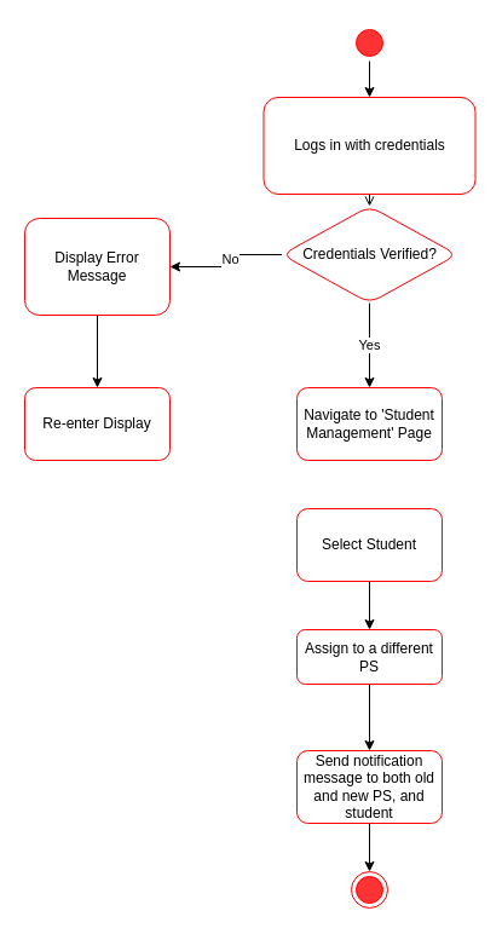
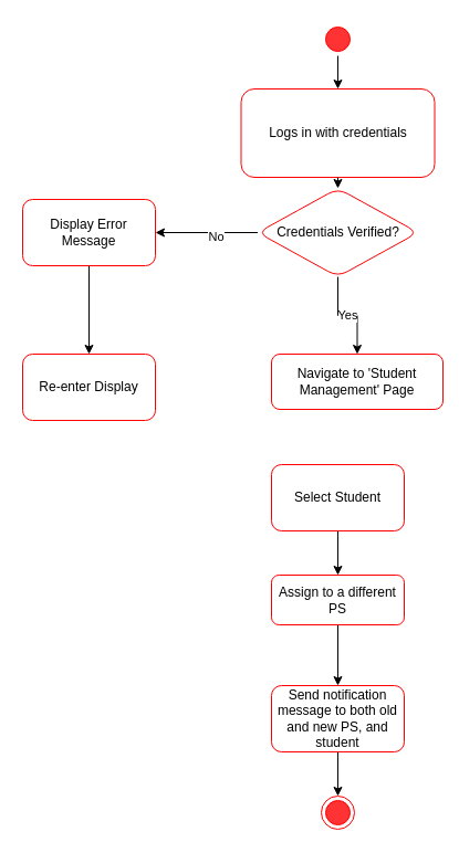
  <mxCell id="0" />
  <mxCell id="1" parent="0" />
  <mxCell id="2" value="" style="edgeStyle=orthogonalEdgeStyle;rounded=0;orthogonalLoop=1;jettySize=auto;html=1;exitX=0.5;exitY=1;exitDx=0;exitDy=0;" parent="1" source="12" target="3" edge="1"><mxGeometry relative="1" as="geometry"><mxPoint x="305" y="40" as="sourcePoint" /></mxGeometry></mxCell>
  <mxCell id="3" value="Logs in with credentials" style="rounded=1;whiteSpace=wrap;html=1;fillColor=#FFFFFF;strokeColor=#ff0000;" parent="1" vertex="1"><mxGeometry x="217.5" y="80" width="175" height="80" as="geometry" /></mxCell>
  <mxCell id="4" style="edgeStyle=orthogonalEdgeStyle;rounded=0;orthogonalLoop=1;jettySize=auto;html=1;exitX=0;exitY=0.5;exitDx=0;exitDy=0;entryX=1;entryY=0.5;entryDx=0;entryDy=0;" parent="1" source="7" target="9" edge="1"><mxGeometry relative="1" as="geometry" /></mxCell>
  <mxCell id="5" value="No" style="edgeLabel;html=1;align=center;verticalAlign=middle;resizable=0;points=[];" parent="4" vertex="1" connectable="0"><mxGeometry x="-0.168" y="3" relative="1" as="geometry"><mxPoint as="offset" /></mxGeometry></mxCell>
  <mxCell id="6" value="Yes" style="edgeStyle=orthogonalEdgeStyle;rounded=0;orthogonalLoop=1;jettySize=auto;html=1;entryX=0.5;entryY=0;entryDx=0;entryDy=0;" parent="1" source="7" target="13" edge="1"><mxGeometry relative="1" as="geometry"><mxPoint x="305" y="320" as="targetPoint" /></mxGeometry></mxCell>
  <mxCell id="7" value="Credentials Verified?" style="rhombus;whiteSpace=wrap;html=1;fillColor=#FFFFFF;strokeColor=#ff0000;rounded=1;" parent="1" vertex="1"><mxGeometry x="232.5" y="170" width="145" height="80" as="geometry" /></mxCell>
  <mxCell id="8" style="edgeStyle=orthogonalEdgeStyle;rounded=0;orthogonalLoop=1;jettySize=auto;html=1;entryX=0.5;entryY=0;entryDx=0;entryDy=0;" parent="1" source="9" target="10" edge="1"><mxGeometry relative="1" as="geometry" /></mxCell>
- <mxCell id="9" value="Display Error Message" style="whiteSpace=wrap;html=1;fillColor=#FFFFFF;strokeColor=#ff0000;rounded=1;" parent="1" vertex="1"><mxGeometry x="20" y="180" width="120" height="80" as="geometry" /></mxCell>
+ <mxCell id="9" value="Display Error Message" style="whiteSpace=wrap;html=1;fillColor=#FFFFFF;strokeColor=#ff0000;rounded=1;" parent="1" vertex="1"><mxGeometry x="20" y="180" width="120" height="60" as="geometry" /></mxCell>
  <mxCell id="10" value="Re-enter Display" style="whiteSpace=wrap;html=1;fillColor=#FFFFFF;strokeColor=#ff0000;rounded=1;" parent="1" vertex="1"><mxGeometry x="20" y="320" width="120" height="60" as="geometry" /></mxCell>
- <mxCell id="11" value="" style="edgeStyle=orthogonalEdgeStyle;rounded=0;orthogonalLoop=1;jettySize=auto;html=1;exitX=0.5;exitY=1;exitDx=0;exitDy=0;entryX=0.5;entryY=0;entryDx=0;entryDy=0;endArrow=open;" parent="1" source="3" target="7" edge="1"><mxGeometry relative="1" as="geometry"><mxPoint x="392.5" y="170" as="sourcePoint" /><mxPoint x="392.5" y="210" as="targetPoint" /></mxGeometry></mxCell>
+ <mxCell id="11" value="" style="edgeStyle=orthogonalEdgeStyle;rounded=0;orthogonalLoop=1;jettySize=auto;html=1;exitX=0.5;exitY=1;exitDx=0;exitDy=0;entryX=0.5;entryY=0;entryDx=0;entryDy=0;" parent="1" source="3" target="7" edge="1"><mxGeometry relative="1" as="geometry"><mxPoint x="392.5" y="170" as="sourcePoint" /><mxPoint x="392.5" y="210" as="targetPoint" /></mxGeometry></mxCell>
  <mxCell id="12" value="" style="ellipse;html=1;shape=startState;fillColor=#FF3333;strokeColor=#ff0000;" parent="1" vertex="1"><mxGeometry x="290" y="20" width="30" height="30" as="geometry" /></mxCell>
- <mxCell id="13" value="Navigate to 'Student Management' Page" style="whiteSpace=wrap;html=1;fillColor=#FFFFFF;strokeColor=#ff0000;rounded=1;" parent="1" vertex="1"><mxGeometry x="245" y="320" width="120" height="60" as="geometry" /></mxCell>
+ <mxCell id="13" value="Navigate to 'Student Management' Page" style="whiteSpace=wrap;html=1;fillColor=#FFFFFF;strokeColor=#ff0000;rounded=1;" parent="1" vertex="1"><mxGeometry x="245" y="320" width="155" height="50" as="geometry" /></mxCell>
  <mxCell id="14" value="" style="edgeStyle=orthogonalEdgeStyle;rounded=0;orthogonalLoop=1;jettySize=auto;html=1;" parent="1" source="15" target="17" edge="1"><mxGeometry relative="1" as="geometry" /></mxCell>
  <mxCell id="15" value="Select Student" style="whiteSpace=wrap;html=1;fillColor=#FFFFFF;strokeColor=#ff0000;rounded=1;" parent="1" vertex="1"><mxGeometry x="245" y="420" width="120" height="60" as="geometry" /></mxCell>
  <mxCell id="16" value="" style="edgeStyle=orthogonalEdgeStyle;rounded=0;orthogonalLoop=1;jettySize=auto;html=1;" parent="1" source="17" target="19" edge="1"><mxGeometry relative="1" as="geometry" /></mxCell>
  <mxCell id="17" value="Assign to a different PS" style="whiteSpace=wrap;html=1;fillColor=#FFFFFF;strokeColor=#ff0000;rounded=1;" parent="1" vertex="1"><mxGeometry x="245" y="520" width="120" height="45" as="geometry" /></mxCell>
  <mxCell id="18" style="edgeStyle=orthogonalEdgeStyle;rounded=0;orthogonalLoop=1;jettySize=auto;html=1;" parent="1" source="19" target="20" edge="1"><mxGeometry relative="1" as="geometry" /></mxCell>
  <mxCell id="19" value="Send notification message to both old and new PS, and student" style="whiteSpace=wrap;html=1;fillColor=#FFFFFF;strokeColor=#ff0000;rounded=1;" parent="1" vertex="1"><mxGeometry x="245" y="620" width="120" height="60" as="geometry" /></mxCell>
  <mxCell id="20" value="" style="ellipse;html=1;shape=endState;fillColor=#FF3333;strokeColor=#ff0000;" parent="1" vertex="1"><mxGeometry x="290" y="720" width="30" height="30" as="geometry" /></mxCell>
